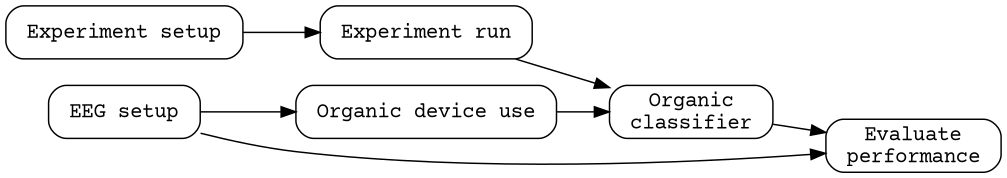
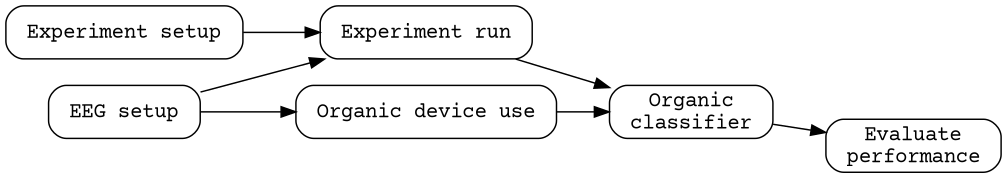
  digraph {
    fontname="Courier Prime"
    rankdir=LR
    node [fontname="Courier Prime" margin="0.2, 0" shape=box style=rounded]
    edge [fontname="Courier Prime"]
    n1 [label="Experiment setup"]
    n2 [label="Experiment run"]
    n3 [label="Organic\nclassifier"]
    n4 [label="EEG setup"]
    n5 [label="Organic device use"]
    n6 [label="Evaluate\nperformance"]
    n1 -> n2
    n2 -> n3
    n3 -> n6
-   n4 -> n6
+   n4 -> n2
    n4 -> n5
    n5 -> n3
  }
